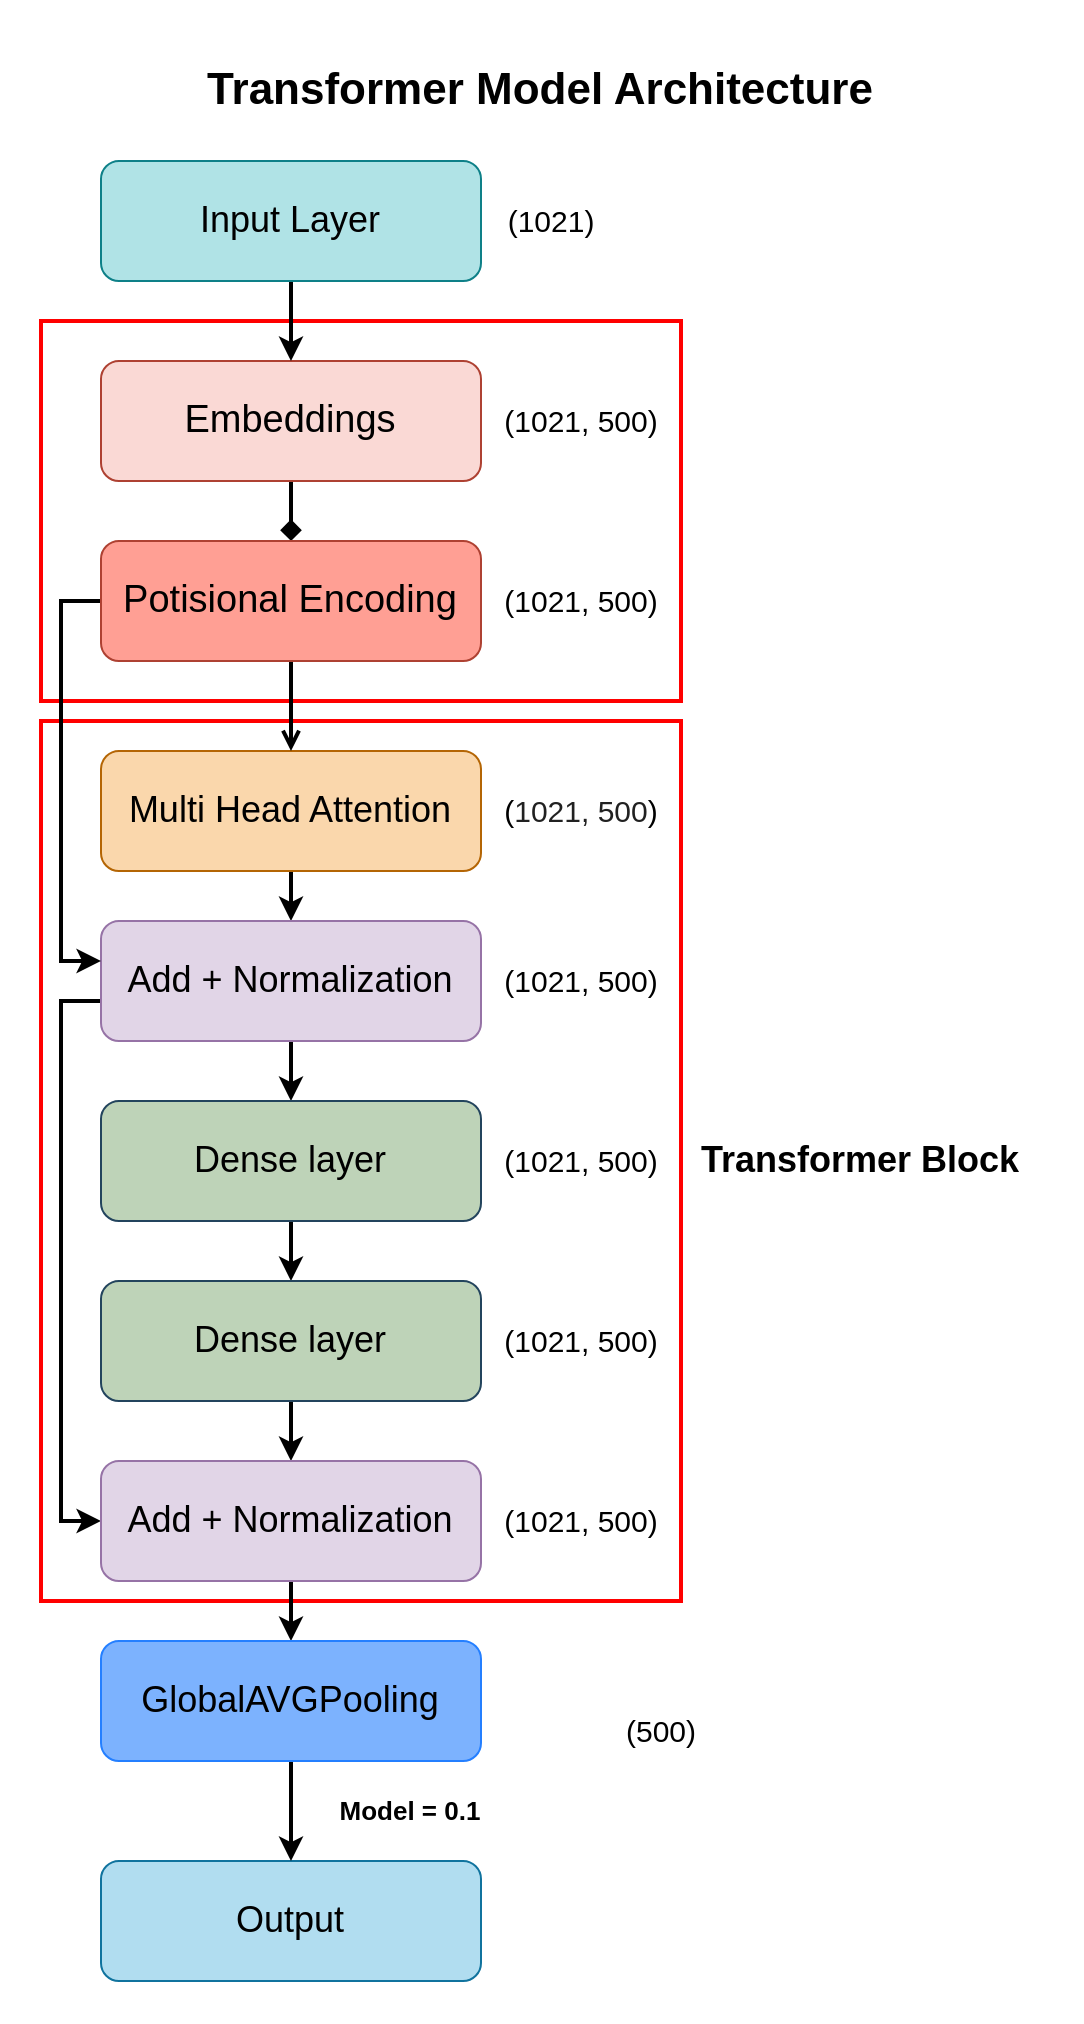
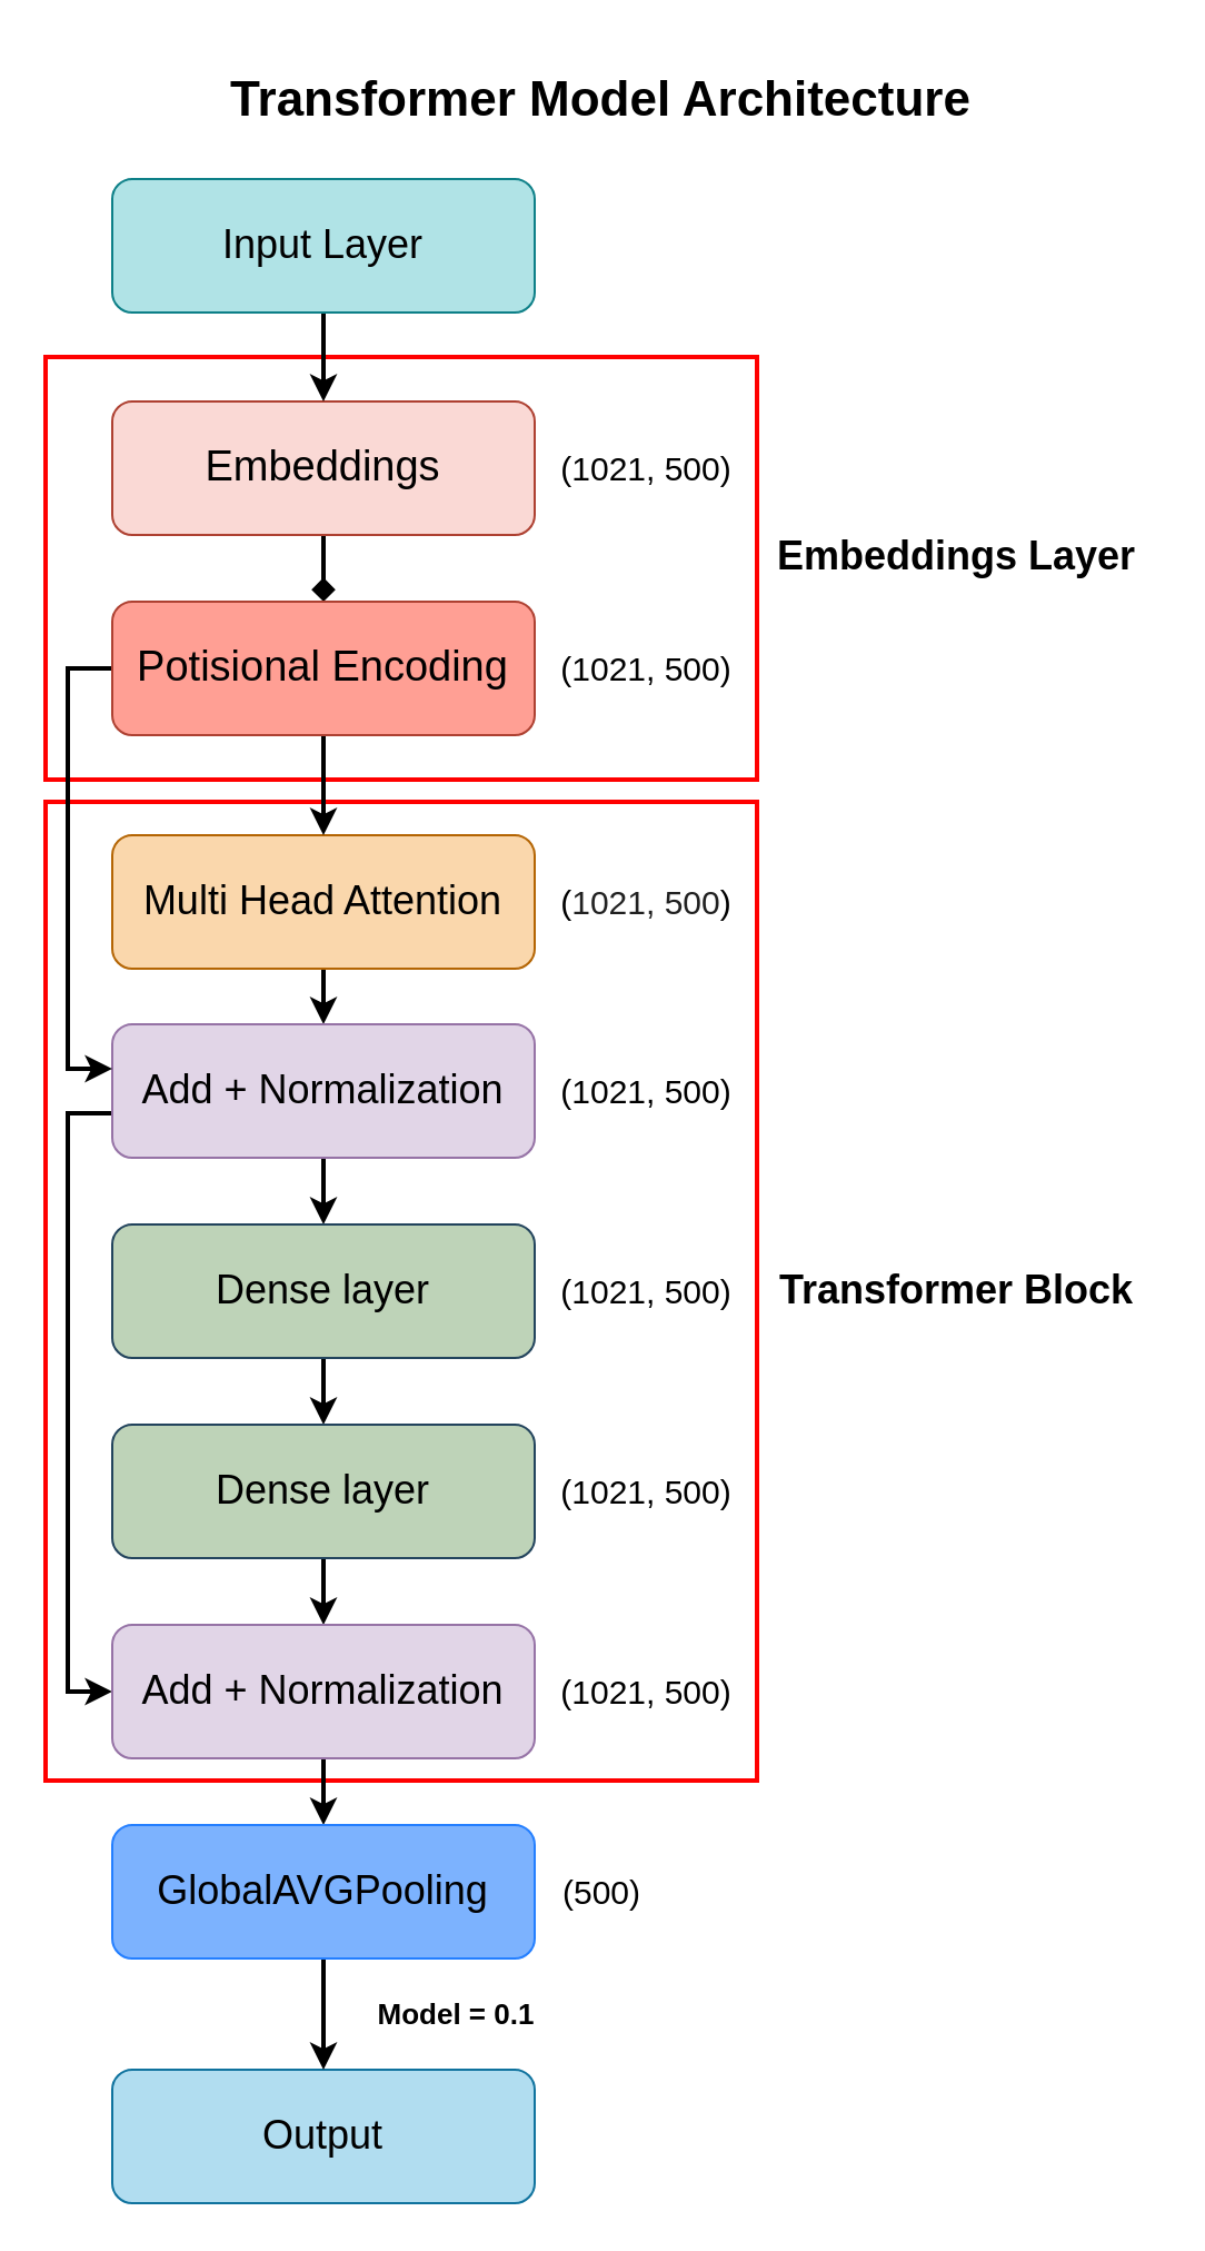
  <mxCell id="0" />
  <mxCell id="1" parent="0" />
  <mxCell id="2" value="&lt;font style=&quot;font-size: 13px;&quot;&gt;Model = 0.1&lt;/font&gt;" style="text;html=1;align=center;verticalAlign=middle;whiteSpace=wrap;rounded=0;fontStyle=1" parent="1" vertex="1"><mxGeometry x="160" y="890" width="90" height="30" as="geometry" /></mxCell>
  <mxCell id="3" value="&lt;b&gt;&lt;font style=&quot;font-size: 22px;&quot;&gt;Transformer Model Architecture&lt;/font&gt;&lt;/b&gt;" style="text;html=1;align=center;verticalAlign=middle;whiteSpace=wrap;rounded=0;" parent="1" vertex="1"><mxGeometry x="100" y="20" width="340" height="50" as="geometry" /></mxCell>
  <mxCell id="4" value="" style="rounded=0;whiteSpace=wrap;html=1;fillColor=none;strokeColor=#ff0000;strokeWidth=2;" parent="1" vertex="1"><mxGeometry x="20" y="360" width="320" height="440" as="geometry" /></mxCell>
  <mxCell id="5" value="" style="rounded=0;whiteSpace=wrap;html=1;fillColor=none;strokeColor=#ff0000;strokeWidth=2;" parent="1" vertex="1"><mxGeometry x="20" y="160" width="320" height="190" as="geometry" /></mxCell>
  <mxCell id="6" style="edgeStyle=orthogonalEdgeStyle;rounded=0;orthogonalLoop=1;jettySize=auto;html=1;strokeWidth=2;endArrow=diamond;" parent="1" source="7" target="30" edge="1"><mxGeometry relative="1" as="geometry" /></mxCell>
  <mxCell id="7" value="&lt;font style=&quot;font-size: 19px;&quot;&gt;Embeddings&lt;/font&gt;" style="rounded=1;whiteSpace=wrap;html=1;fillColor=#fad9d5;strokeColor=#ae4132;" parent="1" vertex="1"><mxGeometry x="50" y="180" width="190" height="60" as="geometry" /></mxCell>
  <mxCell id="8" style="edgeStyle=orthogonalEdgeStyle;rounded=0;orthogonalLoop=1;jettySize=auto;html=1;exitX=0.5;exitY=1;exitDx=0;exitDy=0;entryX=0.5;entryY=0;entryDx=0;entryDy=0;strokeWidth=2;" parent="1" source="9" target="7" edge="1"><mxGeometry relative="1" as="geometry" /></mxCell>
  <mxCell id="9" value="&lt;font style=&quot;font-size: 18px;&quot;&gt;Input Layer&lt;/font&gt;" style="rounded=1;whiteSpace=wrap;html=1;fillColor=#b0e3e6;strokeColor=#0e8088;" parent="1" vertex="1"><mxGeometry x="50" y="80" width="190" height="60" as="geometry" /></mxCell>
  <mxCell id="10" value="" style="edgeStyle=orthogonalEdgeStyle;rounded=0;orthogonalLoop=1;jettySize=auto;html=1;strokeWidth=2;" parent="1" source="11" target="14" edge="1"><mxGeometry relative="1" as="geometry" /></mxCell>
  <mxCell id="11" value="&lt;font style=&quot;font-size: 18px;&quot;&gt;Multi Head Attention&lt;/font&gt;" style="rounded=1;whiteSpace=wrap;html=1;fillColor=#fad7ac;strokeColor=#b46504;" parent="1" vertex="1"><mxGeometry x="50" y="375" width="190" height="60" as="geometry" /></mxCell>
  <mxCell id="12" style="edgeStyle=orthogonalEdgeStyle;rounded=0;orthogonalLoop=1;jettySize=auto;html=1;entryX=0.5;entryY=0;entryDx=0;entryDy=0;strokeWidth=2;" parent="1" source="14" target="20" edge="1"><mxGeometry relative="1" as="geometry" /></mxCell>
  <mxCell id="13" style="edgeStyle=orthogonalEdgeStyle;rounded=0;orthogonalLoop=1;jettySize=auto;html=1;entryX=0;entryY=0.5;entryDx=0;entryDy=0;strokeWidth=2;" parent="1" source="14" target="33" edge="1"><mxGeometry relative="1" as="geometry"><Array as="points"><mxPoint x="30" y="500" /><mxPoint x="30" y="760" /></Array></mxGeometry></mxCell>
  <mxCell id="14" value="&lt;span style=&quot;font-size: 18px;&quot;&gt;Add + Normalization&lt;/span&gt;" style="rounded=1;whiteSpace=wrap;html=1;fillColor=#e1d5e7;strokeColor=#9673a6;" parent="1" vertex="1"><mxGeometry x="50" y="460" width="190" height="60" as="geometry" /></mxCell>
- <mxCell id="15" value="&lt;font style=&quot;font-size: 15px;&quot;&gt;(1021)&lt;/font&gt;" style="text;html=1;align=center;verticalAlign=middle;resizable=0;points=[];autosize=1;strokeColor=none;fillColor=none;strokeWidth=4;" parent="1" vertex="1"><mxGeometry x="240" y="95" width="70" height="30" as="geometry" /></mxCell>
  <mxCell id="16" value="&lt;font style=&quot;font-size: 15px;&quot;&gt;(1021, 500)&lt;/font&gt;" style="text;html=1;align=center;verticalAlign=middle;resizable=0;points=[];autosize=1;strokeColor=none;fillColor=none;strokeWidth=4;" parent="1" vertex="1"><mxGeometry x="240" y="195" width="100" height="30" as="geometry" /></mxCell>
  <mxCell id="17" value="&lt;font style=&quot;font-size: 15px;&quot;&gt;&lt;font style=&quot;font-size: 15px;&quot;&gt;(&lt;span style=&quot;background-color: rgb(255, 255, 255); color: rgba(0, 0, 0, 0.87); font-family: var(--jp-code-font-family); text-align: left; text-wrap: wrap;&quot;&gt;1021,&amp;nbsp;&lt;/span&gt;&lt;/font&gt;&lt;span style=&quot;font-family: var(--jp-code-font-family); text-wrap: wrap; background-color: rgb(255, 255, 255); color: rgba(0, 0, 0, 0.87); text-align: left;&quot;&gt;500&lt;/span&gt;&lt;span style=&quot;background-color: initial;&quot;&gt;)&lt;/span&gt;&lt;/font&gt;" style="text;html=1;align=center;verticalAlign=middle;resizable=0;points=[];autosize=1;strokeColor=none;fillColor=none;strokeWidth=4;" parent="1" vertex="1"><mxGeometry x="240" y="390" width="100" height="30" as="geometry" /></mxCell>
  <mxCell id="18" value="&lt;font style=&quot;font-size: 15px;&quot;&gt;(1021, 500)&lt;/font&gt;" style="text;html=1;align=center;verticalAlign=middle;resizable=0;points=[];autosize=1;strokeColor=none;fillColor=none;strokeWidth=4;" parent="1" vertex="1"><mxGeometry x="240" y="475" width="100" height="30" as="geometry" /></mxCell>
  <mxCell id="19" value="" style="edgeStyle=orthogonalEdgeStyle;rounded=0;orthogonalLoop=1;jettySize=auto;html=1;strokeWidth=2;" parent="1" source="20" target="22" edge="1"><mxGeometry relative="1" as="geometry" /></mxCell>
  <mxCell id="20" value="&lt;span style=&quot;font-size: 18px;&quot;&gt;Dense layer&lt;/span&gt;" style="rounded=1;whiteSpace=wrap;html=1;fillColor=#bed3b8;strokeColor=#23445d;" parent="1" vertex="1"><mxGeometry x="50" y="550" width="190" height="60" as="geometry" /></mxCell>
  <mxCell id="21" value="" style="edgeStyle=orthogonalEdgeStyle;rounded=0;orthogonalLoop=1;jettySize=auto;html=1;strokeWidth=2;" parent="1" source="22" target="33" edge="1"><mxGeometry relative="1" as="geometry" /></mxCell>
  <mxCell id="22" value="&lt;span style=&quot;font-size: 18px;&quot;&gt;Dense layer&lt;/span&gt;" style="rounded=1;whiteSpace=wrap;html=1;fillColor=#BED3B8;strokeColor=#23445d;" parent="1" vertex="1"><mxGeometry x="50" y="640" width="190" height="60" as="geometry" /></mxCell>
  <mxCell id="23" value="&lt;font style=&quot;font-size: 15px;&quot;&gt;(1021, 500)&lt;/font&gt;" style="text;html=1;align=center;verticalAlign=middle;resizable=0;points=[];autosize=1;strokeColor=none;fillColor=none;strokeWidth=4;" parent="1" vertex="1"><mxGeometry x="240" y="565" width="100" height="30" as="geometry" /></mxCell>
  <mxCell id="24" value="&lt;font style=&quot;font-size: 18px;&quot;&gt;&lt;b&gt;Transformer Block&lt;/b&gt;&lt;/font&gt;" style="text;html=1;align=center;verticalAlign=middle;whiteSpace=wrap;rounded=0;" parent="1" vertex="1"><mxGeometry x="340" y="565" width="180" height="30" as="geometry" /></mxCell>
+ <mxCell id="25" value="&lt;font style=&quot;font-size: 18px;&quot;&gt;&lt;b&gt;Embeddings Layer&lt;/b&gt;&lt;/font&gt;" style="text;html=1;align=center;verticalAlign=middle;whiteSpace=wrap;rounded=0;" parent="1" vertex="1"><mxGeometry x="340" y="235" width="180" height="30" as="geometry" /></mxCell>
  <mxCell id="26" value="&lt;font style=&quot;font-size: 18px;&quot;&gt;Output&lt;/font&gt;" style="rounded=1;whiteSpace=wrap;html=1;fillColor=#b1ddf0;strokeColor=#10739e;" parent="1" vertex="1"><mxGeometry x="50" y="930" width="190" height="60" as="geometry" /></mxCell>
  <mxCell id="27" value="&lt;font style=&quot;font-size: 15px;&quot;&gt;(1021, 500)&lt;/font&gt;" style="text;html=1;align=center;verticalAlign=middle;resizable=0;points=[];autosize=1;strokeColor=none;fillColor=none;strokeWidth=4;" parent="1" vertex="1"><mxGeometry x="240" y="655" width="100" height="30" as="geometry" /></mxCell>
- <mxCell id="28" style="edgeStyle=orthogonalEdgeStyle;rounded=0;orthogonalLoop=1;jettySize=auto;html=1;entryX=0.5;entryY=0;entryDx=0;entryDy=0;strokeWidth=2;endArrow=open;" parent="1" source="30" target="11" edge="1"><mxGeometry relative="1" as="geometry" /></mxCell>
+ <mxCell id="28" style="edgeStyle=orthogonalEdgeStyle;rounded=0;orthogonalLoop=1;jettySize=auto;html=1;entryX=0.5;entryY=0;entryDx=0;entryDy=0;strokeWidth=2;" parent="1" source="30" target="11" edge="1"><mxGeometry relative="1" as="geometry" /></mxCell>
  <mxCell id="29" style="edgeStyle=orthogonalEdgeStyle;rounded=0;orthogonalLoop=1;jettySize=auto;html=1;strokeWidth=2;" parent="1" source="30" target="14" edge="1"><mxGeometry relative="1" as="geometry"><Array as="points"><mxPoint x="30" y="300" /><mxPoint x="30" y="480" /></Array></mxGeometry></mxCell>
  <mxCell id="30" value="&lt;font style=&quot;font-size: 19px;&quot;&gt;Potisional Encoding&lt;/font&gt;" style="rounded=1;whiteSpace=wrap;html=1;fillColor=#ff9f94;strokeColor=#ae4132;" parent="1" vertex="1"><mxGeometry x="50" y="270" width="190" height="60" as="geometry" /></mxCell>
  <mxCell id="31" value="&lt;font style=&quot;font-size: 15px;&quot;&gt;(1021, 500)&lt;/font&gt;" style="text;html=1;align=center;verticalAlign=middle;resizable=0;points=[];autosize=1;strokeColor=none;fillColor=none;strokeWidth=4;" parent="1" vertex="1"><mxGeometry x="240" y="285" width="100" height="30" as="geometry" /></mxCell>
  <mxCell id="32" style="edgeStyle=orthogonalEdgeStyle;rounded=0;orthogonalLoop=1;jettySize=auto;html=1;entryX=0.5;entryY=0;entryDx=0;entryDy=0;strokeWidth=2;" parent="1" source="33" target="36" edge="1"><mxGeometry relative="1" as="geometry" /></mxCell>
  <mxCell id="33" value="&lt;span style=&quot;font-size: 18px;&quot;&gt;Add + Normalization&lt;/span&gt;" style="rounded=1;whiteSpace=wrap;html=1;fillColor=#e1d5e7;strokeColor=#9673a6;" parent="1" vertex="1"><mxGeometry x="50" y="730" width="190" height="60" as="geometry" /></mxCell>
  <mxCell id="34" value="&lt;font style=&quot;font-size: 15px;&quot;&gt;(1021, 500)&lt;/font&gt;" style="text;html=1;align=center;verticalAlign=middle;resizable=0;points=[];autosize=1;strokeColor=none;fillColor=none;strokeWidth=4;" parent="1" vertex="1"><mxGeometry x="240" y="745" width="100" height="30" as="geometry" /></mxCell>
  <mxCell id="35" value="" style="edgeStyle=orthogonalEdgeStyle;rounded=0;orthogonalLoop=1;jettySize=auto;html=1;strokeWidth=2;" parent="1" source="36" target="26" edge="1"><mxGeometry relative="1" as="geometry" /></mxCell>
  <mxCell id="36" value="&lt;span style=&quot;font-size: 18px;&quot;&gt;GlobalAVGPooling&lt;/span&gt;" style="rounded=1;whiteSpace=wrap;html=1;fillColor=#7cb2fe;strokeColor=#247fff;" parent="1" vertex="1"><mxGeometry x="50" y="820" width="190" height="60" as="geometry" /></mxCell>
- <mxCell id="37" value="&lt;font style=&quot;font-size: 15px;&quot;&gt;(500)&lt;/font&gt;" style="text;html=1;align=center;verticalAlign=middle;resizable=0;points=[];autosize=1;strokeColor=none;fillColor=none;strokeWidth=4;" parent="1" vertex="1"><mxGeometry x="300" y="850" width="60" height="30" as="geometry" /></mxCell>
+ <mxCell id="37" value="&lt;font style=&quot;font-size: 15px;&quot;&gt;(500)&lt;/font&gt;" style="text;html=1;align=center;verticalAlign=middle;resizable=0;points=[];autosize=1;strokeColor=none;fillColor=none;strokeWidth=4;" parent="1" vertex="1"><mxGeometry x="240" y="835" width="60" height="30" as="geometry" /></mxCell>
